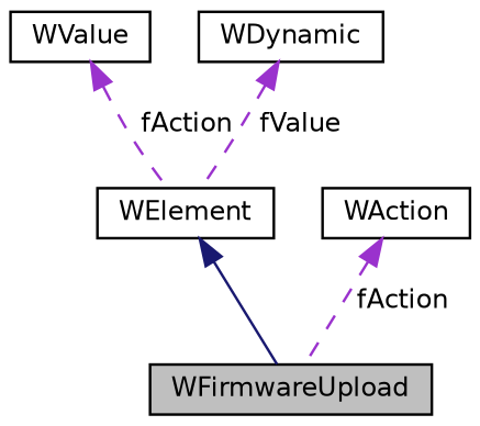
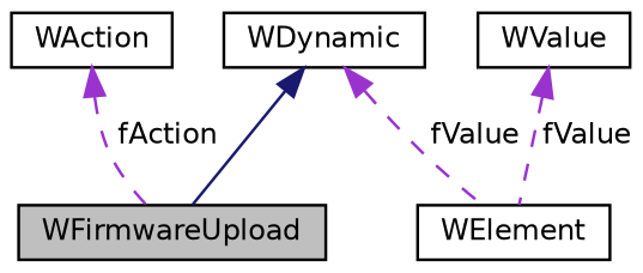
  digraph {
    node [color=black fillcolor=white fontname=Helvetica fontsize=10 shape=record style=filled]
    edge [color=darkorchid3 dir=back fontname=Helvetica fontsize=10 labelfontname=Helvetica labelfontsize=10 style=dashed]
    n1 [fillcolor=grey75 fontcolor=black height=0.2 label=WFirmwareUpload width=0.4]
    n2 [height=0.2 label=WElement width=0.4]
    n3 [height=0.2 label=WValue width=0.4]
    n4 [height=0.2 label=WAction width=0.4]
    n5 [height=0.2 label=WDynamic width=0.4]
-   n2 -> n1 [color=midnightblue style=solid]
-   n3 -> n2 [label=" fAction"]
+   n5 -> n1 [color=midnightblue style=solid]
+   n3 -> n2 [label=" fValue"]
    n4 -> n1 [label=" fAction"]
    n5 -> n2 [label=" fValue"]
  }
